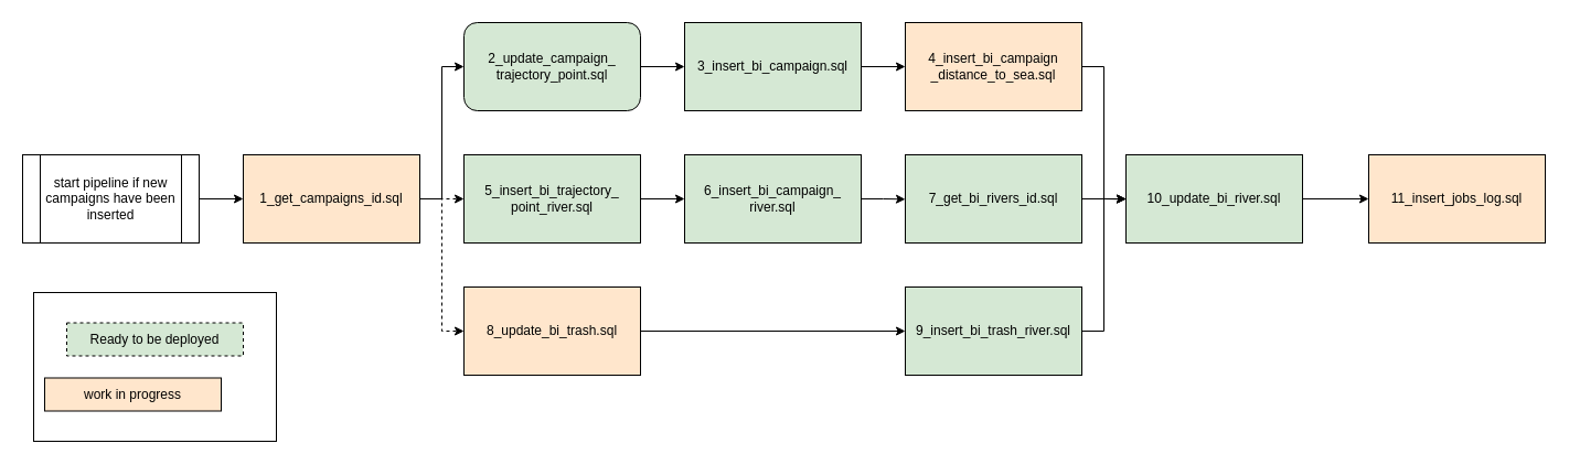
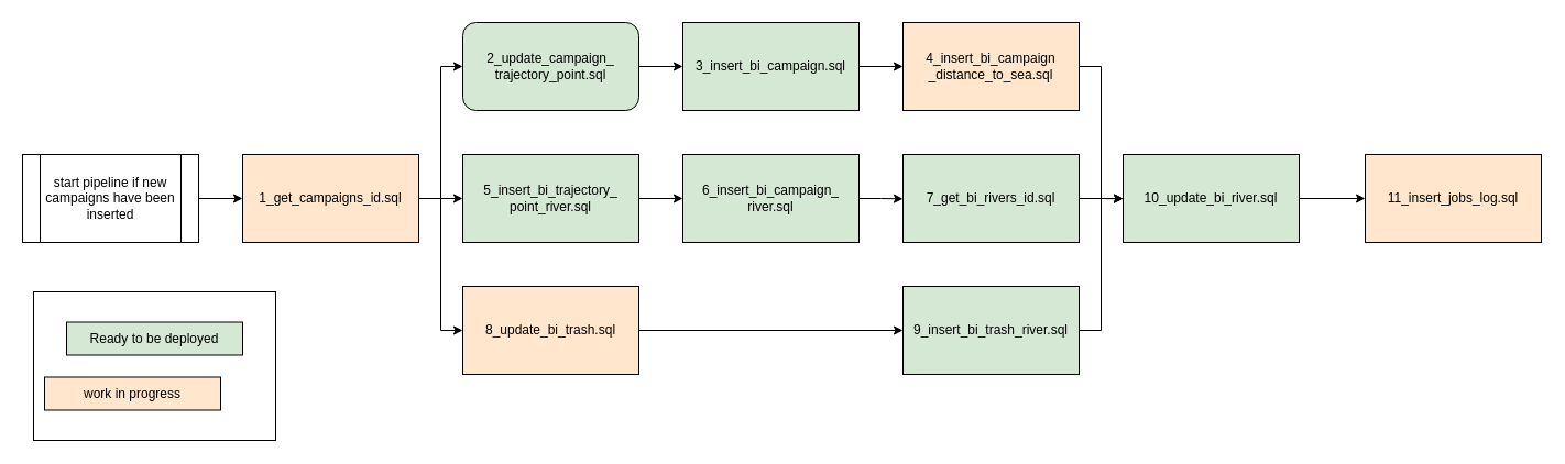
  <mxCell id="0" />
  <mxCell id="1" parent="0" />
  <mxCell id="2" value="" style="rounded=0;whiteSpace=wrap;html=1;" parent="1" vertex="1"><mxGeometry x="30" y="265" width="220" height="135" as="geometry" /></mxCell>
  <mxCell id="3" style="edgeStyle=orthogonalEdgeStyle;rounded=0;orthogonalLoop=1;jettySize=auto;html=1;exitX=1;exitY=0.5;exitDx=0;exitDy=0;" parent="1" edge="1"><mxGeometry relative="1" as="geometry"><mxPoint x="540" y="150" as="sourcePoint" /></mxGeometry></mxCell>
  <mxCell id="4" style="edgeStyle=orthogonalEdgeStyle;rounded=0;orthogonalLoop=1;jettySize=auto;html=1;exitX=1;exitY=0.5;exitDx=0;exitDy=0;entryX=0;entryY=0.5;entryDx=0;entryDy=0;" parent="1" edge="1"><mxGeometry relative="1" as="geometry"><mxPoint x="860" y="150" as="sourcePoint" /></mxGeometry></mxCell>
  <mxCell id="5" style="edgeStyle=orthogonalEdgeStyle;rounded=0;orthogonalLoop=1;jettySize=auto;html=1;exitX=1;exitY=0.5;exitDx=0;exitDy=0;entryX=0;entryY=0.5;entryDx=0;entryDy=0;" parent="1" source="6" target="14" edge="1"><mxGeometry relative="1" as="geometry"><mxPoint x="210" y="180.333" as="targetPoint" /></mxGeometry></mxCell>
  <mxCell id="6" value="start pipeline if new campaigns have been inserted" style="shape=process;whiteSpace=wrap;html=1;backgroundOutline=1;" parent="1" vertex="1"><mxGeometry x="20" y="140" width="160" height="80" as="geometry" /></mxCell>
  <mxCell id="7" style="edgeStyle=orthogonalEdgeStyle;rounded=0;orthogonalLoop=1;jettySize=auto;html=1;exitX=1;exitY=0.5;exitDx=0;exitDy=0;" parent="1" source="8" edge="1"><mxGeometry relative="1" as="geometry"><mxPoint x="820" y="180.333" as="targetPoint" /></mxGeometry></mxCell>
  <mxCell id="8" value="6_insert_bi_campaign_&lt;br&gt;river.sql" style="rounded=0;whiteSpace=wrap;html=1;fillColor=#D5E8D4;" parent="1" vertex="1"><mxGeometry x="620" y="140" width="160" height="80" as="geometry" /></mxCell>
  <mxCell id="9" style="edgeStyle=orthogonalEdgeStyle;rounded=0;orthogonalLoop=1;jettySize=auto;html=1;exitX=1;exitY=0.5;exitDx=0;exitDy=0;entryX=0;entryY=0.5;entryDx=0;entryDy=0;" parent="1" source="10" target="20" edge="1"><mxGeometry relative="1" as="geometry" /></mxCell>
  <mxCell id="10" value="2_update_campaign_&lt;br&gt;trajectory_point.sql" style="whiteSpace=wrap;html=1;fillColor=#D5E8D4;rounded=1;" parent="1" vertex="1"><mxGeometry x="420" y="20" width="160" height="80" as="geometry" /></mxCell>
  <mxCell id="11" style="edgeStyle=orthogonalEdgeStyle;rounded=0;orthogonalLoop=1;jettySize=auto;html=1;exitX=1;exitY=0.5;exitDx=0;exitDy=0;entryX=0;entryY=0.5;entryDx=0;entryDy=0;" parent="1" source="14" target="10" edge="1"><mxGeometry relative="1" as="geometry" /></mxCell>
- <mxCell id="12" style="edgeStyle=orthogonalEdgeStyle;rounded=0;orthogonalLoop=1;jettySize=auto;html=1;exitX=1;exitY=0.5;exitDx=0;exitDy=0;entryX=0;entryY=0.5;entryDx=0;entryDy=0;dashed=1;" parent="1" source="14" target="16" edge="1"><mxGeometry relative="1" as="geometry" /></mxCell>
- <mxCell id="13" style="edgeStyle=orthogonalEdgeStyle;rounded=0;orthogonalLoop=1;jettySize=auto;html=1;exitX=1;exitY=0.5;exitDx=0;exitDy=0;entryX=0;entryY=0.5;entryDx=0;entryDy=0;dashed=1;" parent="1" source="14" target="18" edge="1"><mxGeometry relative="1" as="geometry" /></mxCell>
+ <mxCell id="12" style="edgeStyle=orthogonalEdgeStyle;rounded=0;orthogonalLoop=1;jettySize=auto;html=1;exitX=1;exitY=0.5;exitDx=0;exitDy=0;entryX=0;entryY=0.5;entryDx=0;entryDy=0;" parent="1" source="14" target="16" edge="1"><mxGeometry relative="1" as="geometry" /></mxCell>
+ <mxCell id="13" style="edgeStyle=orthogonalEdgeStyle;rounded=0;orthogonalLoop=1;jettySize=auto;html=1;exitX=1;exitY=0.5;exitDx=0;exitDy=0;entryX=0;entryY=0.5;entryDx=0;entryDy=0;" parent="1" source="14" target="18" edge="1"><mxGeometry relative="1" as="geometry" /></mxCell>
  <mxCell id="14" value="1_get_campaigns_id.sql" style="rounded=0;whiteSpace=wrap;html=1;fillColor=#FFE6CC;" parent="1" vertex="1"><mxGeometry x="220" y="140" width="160" height="80" as="geometry" /></mxCell>
  <mxCell id="15" style="edgeStyle=orthogonalEdgeStyle;rounded=0;orthogonalLoop=1;jettySize=auto;html=1;exitX=1;exitY=0.5;exitDx=0;exitDy=0;entryX=0;entryY=0.5;entryDx=0;entryDy=0;" parent="1" source="16" target="8" edge="1"><mxGeometry relative="1" as="geometry" /></mxCell>
  <mxCell id="16" value="5_insert_bi_trajectory_&lt;br&gt;point_river.sql" style="rounded=0;whiteSpace=wrap;html=1;fillColor=#D5E8D4;" parent="1" vertex="1"><mxGeometry x="420" y="140" width="160" height="80" as="geometry" /></mxCell>
  <mxCell id="17" style="edgeStyle=orthogonalEdgeStyle;rounded=0;orthogonalLoop=1;jettySize=auto;html=1;exitX=1;exitY=0.5;exitDx=0;exitDy=0;" parent="1" source="18" target="24" edge="1"><mxGeometry relative="1" as="geometry" /></mxCell>
  <mxCell id="18" value="8_update_bi_trash.sql" style="rounded=0;whiteSpace=wrap;html=1;fillColor=#FFE6CC;" parent="1" vertex="1"><mxGeometry x="420" y="260" width="160" height="80" as="geometry" /></mxCell>
  <mxCell id="19" style="edgeStyle=orthogonalEdgeStyle;rounded=0;orthogonalLoop=1;jettySize=auto;html=1;exitX=1;exitY=0.5;exitDx=0;exitDy=0;entryX=0;entryY=0.5;entryDx=0;entryDy=0;" parent="1" source="20" target="22" edge="1"><mxGeometry relative="1" as="geometry" /></mxCell>
  <mxCell id="20" value="3_insert_bi_campaign.sql" style="rounded=0;whiteSpace=wrap;html=1;fillColor=#D5E8D4;" parent="1" vertex="1"><mxGeometry x="620" y="20" width="160" height="80" as="geometry" /></mxCell>
  <mxCell id="21" style="edgeStyle=orthogonalEdgeStyle;rounded=0;orthogonalLoop=1;jettySize=auto;html=1;exitX=1;exitY=0.5;exitDx=0;exitDy=0;entryX=0;entryY=0.5;entryDx=0;entryDy=0;" parent="1" source="22" target="28" edge="1"><mxGeometry relative="1" as="geometry" /></mxCell>
  <mxCell id="22" value="4_insert_bi_campaign&lt;br&gt;_distance_to_sea.sql" style="rounded=0;whiteSpace=wrap;html=1;fillColor=#FFE6CC;" parent="1" vertex="1"><mxGeometry x="820" y="20" width="160" height="80" as="geometry" /></mxCell>
  <mxCell id="23" style="edgeStyle=orthogonalEdgeStyle;rounded=0;orthogonalLoop=1;jettySize=auto;html=1;exitX=1;exitY=0.5;exitDx=0;exitDy=0;entryX=0;entryY=0.5;entryDx=0;entryDy=0;" parent="1" source="24" target="28" edge="1"><mxGeometry relative="1" as="geometry" /></mxCell>
  <mxCell id="24" value="9_insert_bi_trash_river.sql" style="rounded=0;whiteSpace=wrap;html=1;fillColor=#D5E8D4;" parent="1" vertex="1"><mxGeometry x="820" y="260" width="160" height="80" as="geometry" /></mxCell>
  <mxCell id="25" style="edgeStyle=orthogonalEdgeStyle;rounded=0;orthogonalLoop=1;jettySize=auto;html=1;exitX=1;exitY=0.5;exitDx=0;exitDy=0;" parent="1" source="26" edge="1"><mxGeometry relative="1" as="geometry"><mxPoint x="1020" y="180.333" as="targetPoint" /></mxGeometry></mxCell>
  <mxCell id="26" value="7_get_bi_rivers_id.sql" style="rounded=0;whiteSpace=wrap;html=1;fillColor=#D5E8D4;" parent="1" vertex="1"><mxGeometry x="820" y="140" width="160" height="80" as="geometry" /></mxCell>
  <mxCell id="27" style="edgeStyle=orthogonalEdgeStyle;rounded=0;orthogonalLoop=1;jettySize=auto;html=1;exitX=1;exitY=0.5;exitDx=0;exitDy=0;entryX=0;entryY=0.5;entryDx=0;entryDy=0;" edge="1" parent="1" source="28" target="31"><mxGeometry relative="1" as="geometry" /></mxCell>
  <mxCell id="28" value="10_update_bi_river.sql" style="rounded=0;whiteSpace=wrap;html=1;fillColor=#D5E8D4;" parent="1" vertex="1"><mxGeometry x="1020" y="140" width="160" height="80" as="geometry" /></mxCell>
- <mxCell id="29" value="Ready to be deployed" style="rounded=0;whiteSpace=wrap;html=1;fillColor=#D5E8D4;dashed=1;" vertex="1" parent="1"><mxGeometry y="292.5" width="160" height="30" as="geometry" x="60" /></mxCell>
+ <mxCell id="29" value="Ready to be deployed" style="rounded=0;whiteSpace=wrap;html=1;fillColor=#D5E8D4;" vertex="1" parent="1"><mxGeometry y="292.5" width="160" height="30" as="geometry" x="60" /></mxCell>
  <mxCell id="30" value="work in progress" style="rounded=0;whiteSpace=wrap;html=1;fillColor=#FFE6CC;" vertex="1" parent="1"><mxGeometry x="40" y="342.5" width="160" height="30" as="geometry" /></mxCell>
  <mxCell id="31" value="11_insert_jobs_log.sql" style="rounded=0;whiteSpace=wrap;html=1;fillColor=#FFE6CC;" vertex="1" parent="1"><mxGeometry x="1240" y="140" width="160" height="80" as="geometry" /></mxCell>
